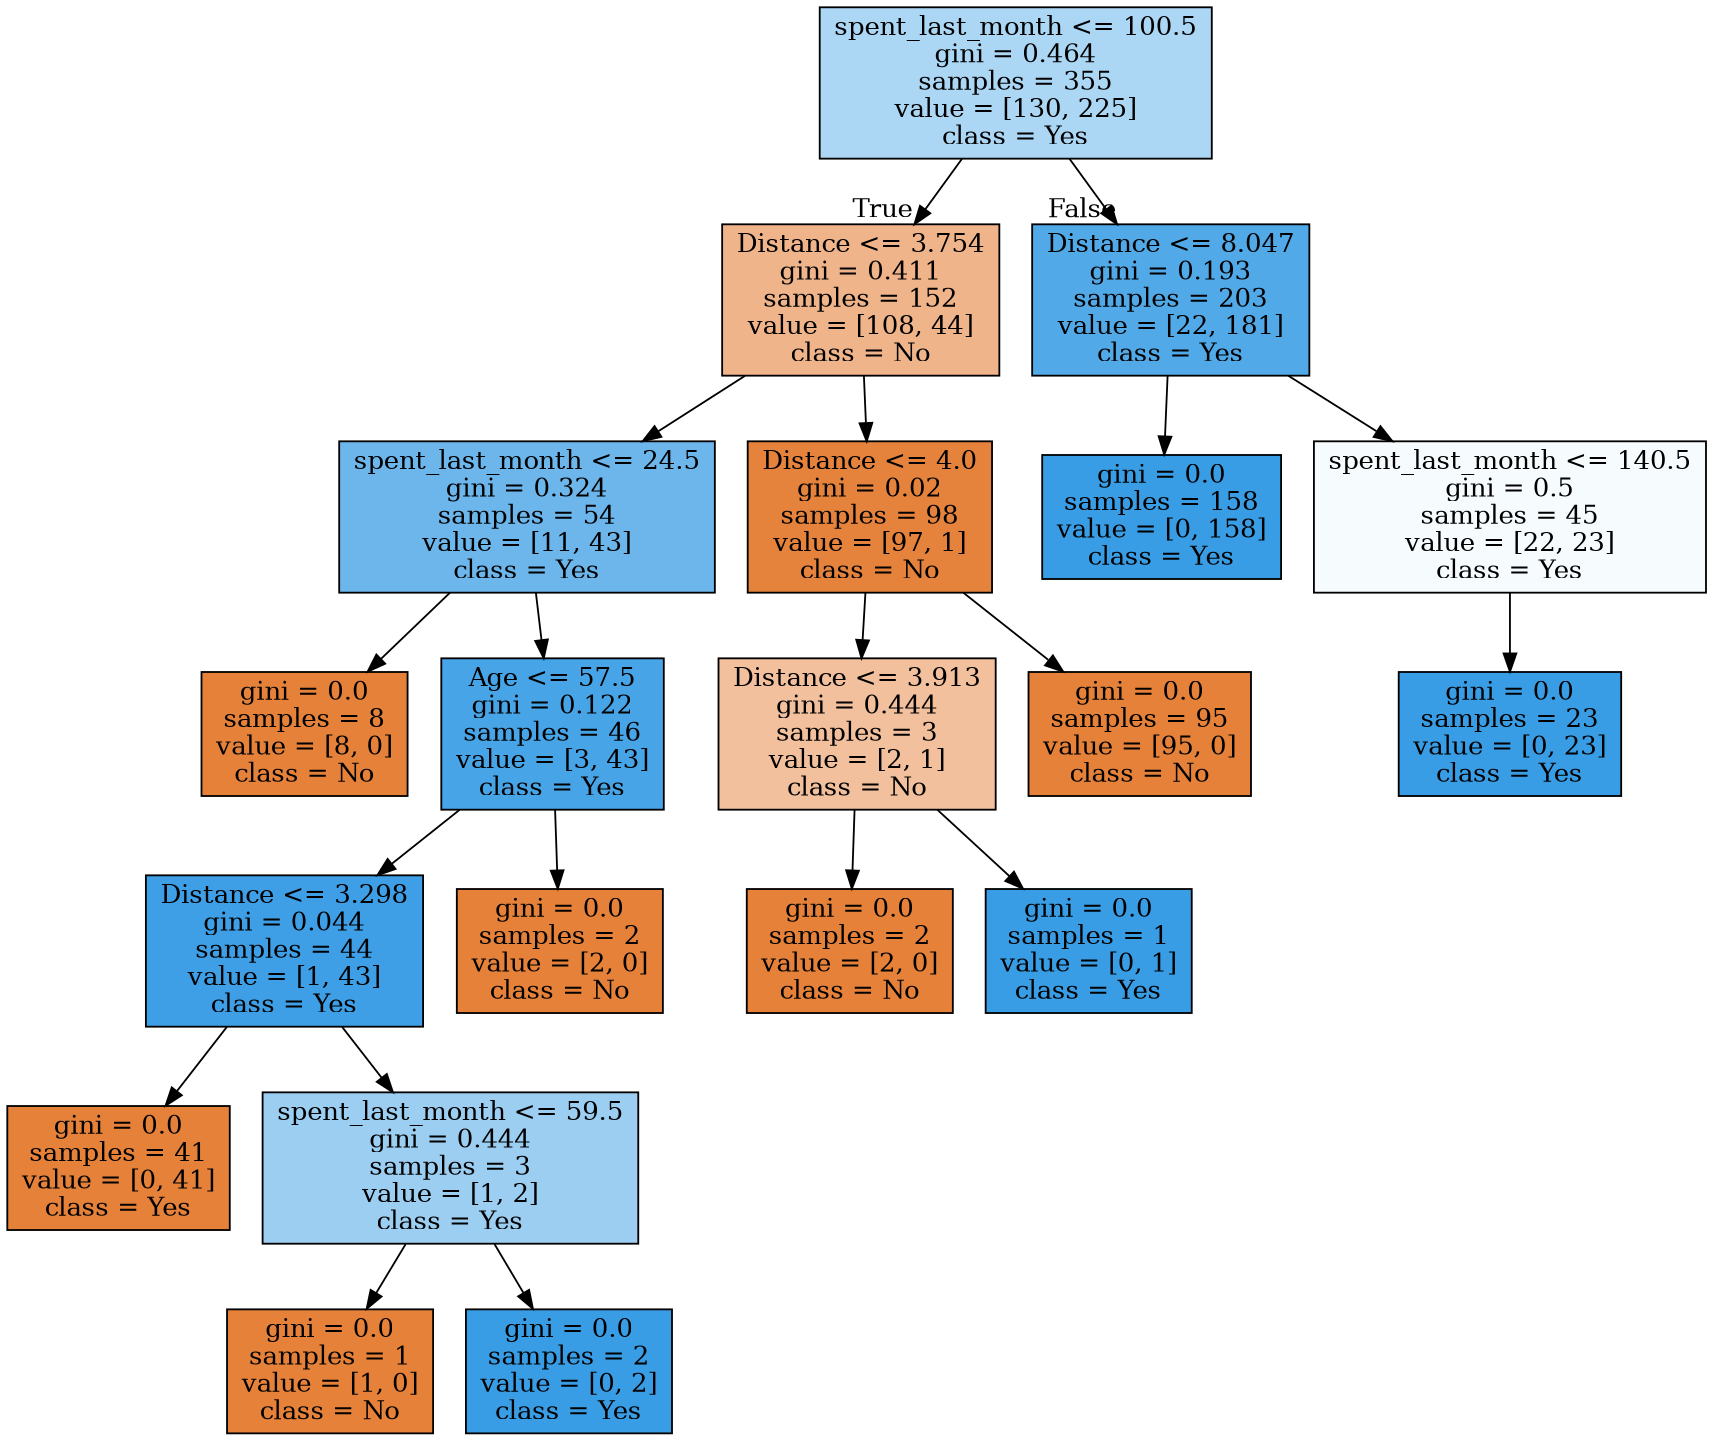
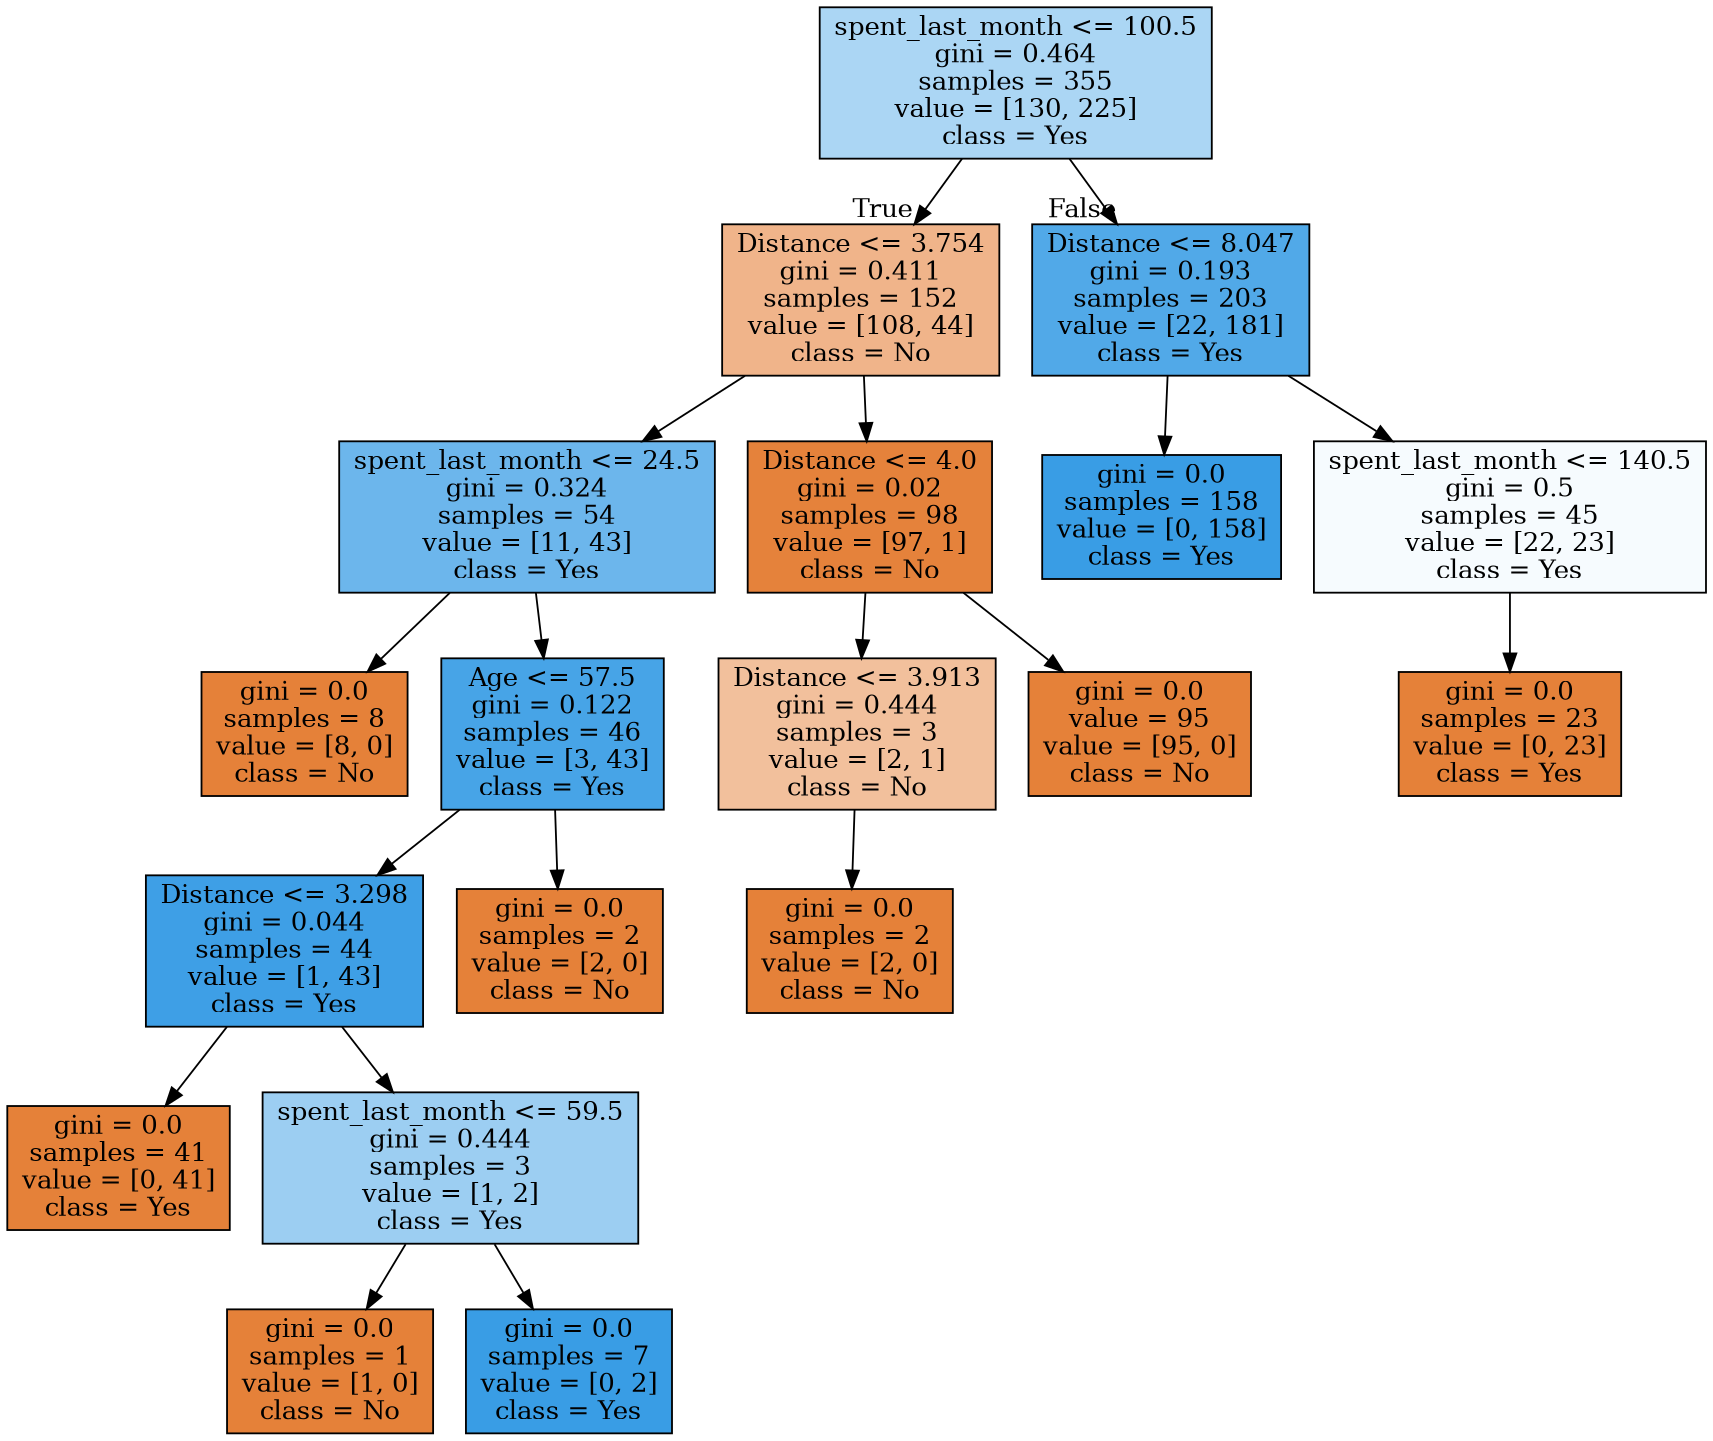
  digraph {
    node [color=black fillcolor="#e58139" shape=box style=filled]
    n1 [fillcolor="#abd6f4" label="spent_last_month <= 100.5\ngini = 0.464\nsamples = 355\nvalue = [130, 225]\nclass = Yes"]
    n2 [fillcolor="#f0b48a" label="Distance <= 3.754\ngini = 0.411\nsamples = 152\nvalue = [108, 44]\nclass = No"]
    n3 [fillcolor="#51a9e8" label="Distance <= 8.047\ngini = 0.193\nsamples = 203\nvalue = [22, 181]\nclass = Yes"]
    n4 [fillcolor="#6cb6ec" label="spent_last_month <= 24.5\ngini = 0.324\nsamples = 54\nvalue = [11, 43]\nclass = Yes"]
    n5 [fillcolor="#e5823b" label="Distance <= 4.0\ngini = 0.02\nsamples = 98\nvalue = [97, 1]\nclass = No"]
    n6 [fillcolor="#399de5" label="gini = 0.0\nsamples = 158\nvalue = [0, 158]\nclass = Yes"]
    n7 [fillcolor="#f6fbfe" label="spent_last_month <= 140.5\ngini = 0.5\nsamples = 45\nvalue = [22, 23]\nclass = Yes"]
    n8 [label="gini = 0.0\nsamples = 8\nvalue = [8, 0]\nclass = No"]
    n9 [fillcolor="#47a4e7" label="Age <= 57.5\ngini = 0.122\nsamples = 46\nvalue = [3, 43]\nclass = Yes"]
    n10 [fillcolor="#f2c09c" label="Distance <= 3.913\ngini = 0.444\nsamples = 3\nvalue = [2, 1]\nclass = No"]
-   n11 [label="gini = 0.0\nsamples = 95\nvalue = [95, 0]\nclass = No"]
+   n11 [label="gini = 0.0\nvalue = 95\nvalue = [95, 0]\nclass = No"]
    n12 [fillcolor="#3e9fe6" label="Distance <= 3.298\ngini = 0.044\nsamples = 44\nvalue = [1, 43]\nclass = Yes"]
    n13 [label="gini = 0.0\nsamples = 2\nvalue = [2, 0]\nclass = No"]
    n14 [label="gini = 0.0\nsamples = 41\nvalue = [0, 41]\nclass = Yes"]
    n15 [fillcolor="#9ccef2" label="spent_last_month <= 59.5\ngini = 0.444\nsamples = 3\nvalue = [1, 2]\nclass = Yes"]
    n16 [label="gini = 0.0\nsamples = 1\nvalue = [1, 0]\nclass = No"]
-   n17 [fillcolor="#399de5" label="gini = 0.0\nsamples = 2\nvalue = [0, 2]\nclass = Yes"]
+   n17 [fillcolor="#399de5" label="gini = 0.0\nsamples = 7\nvalue = [0, 2]\nclass = Yes"]
    n18 [label="gini = 0.0\nsamples = 2\nvalue = [2, 0]\nclass = No"]
-   n19 [fillcolor="#399de5" label="gini = 0.0\nsamples = 1\nvalue = [0, 1]\nclass = Yes"]
-   n20 [fillcolor="#399de5" label="gini = 0.0\nsamples = 23\nvalue = [0, 23]\nclass = Yes"]
+   n20 [label="gini = 0.0\nsamples = 23\nvalue = [0, 23]\nclass = Yes"]
    n1 -> n2 [headlabel=True labelangle=45 labeldistance=2.5]
    n1 -> n3 [headlabel=False labelangle=-45 labeldistance=2.5]
    n2 -> n4
    n2 -> n5
    n3 -> n6
    n3 -> n7
    n4 -> n8
    n4 -> n9
    n5 -> n10
    n5 -> n11
    n7 -> n20
    n9 -> n12
    n9 -> n13
    n10 -> n18
-   n10 -> n19
    n12 -> n14
    n12 -> n15
    n15 -> n16
    n15 -> n17
  }
